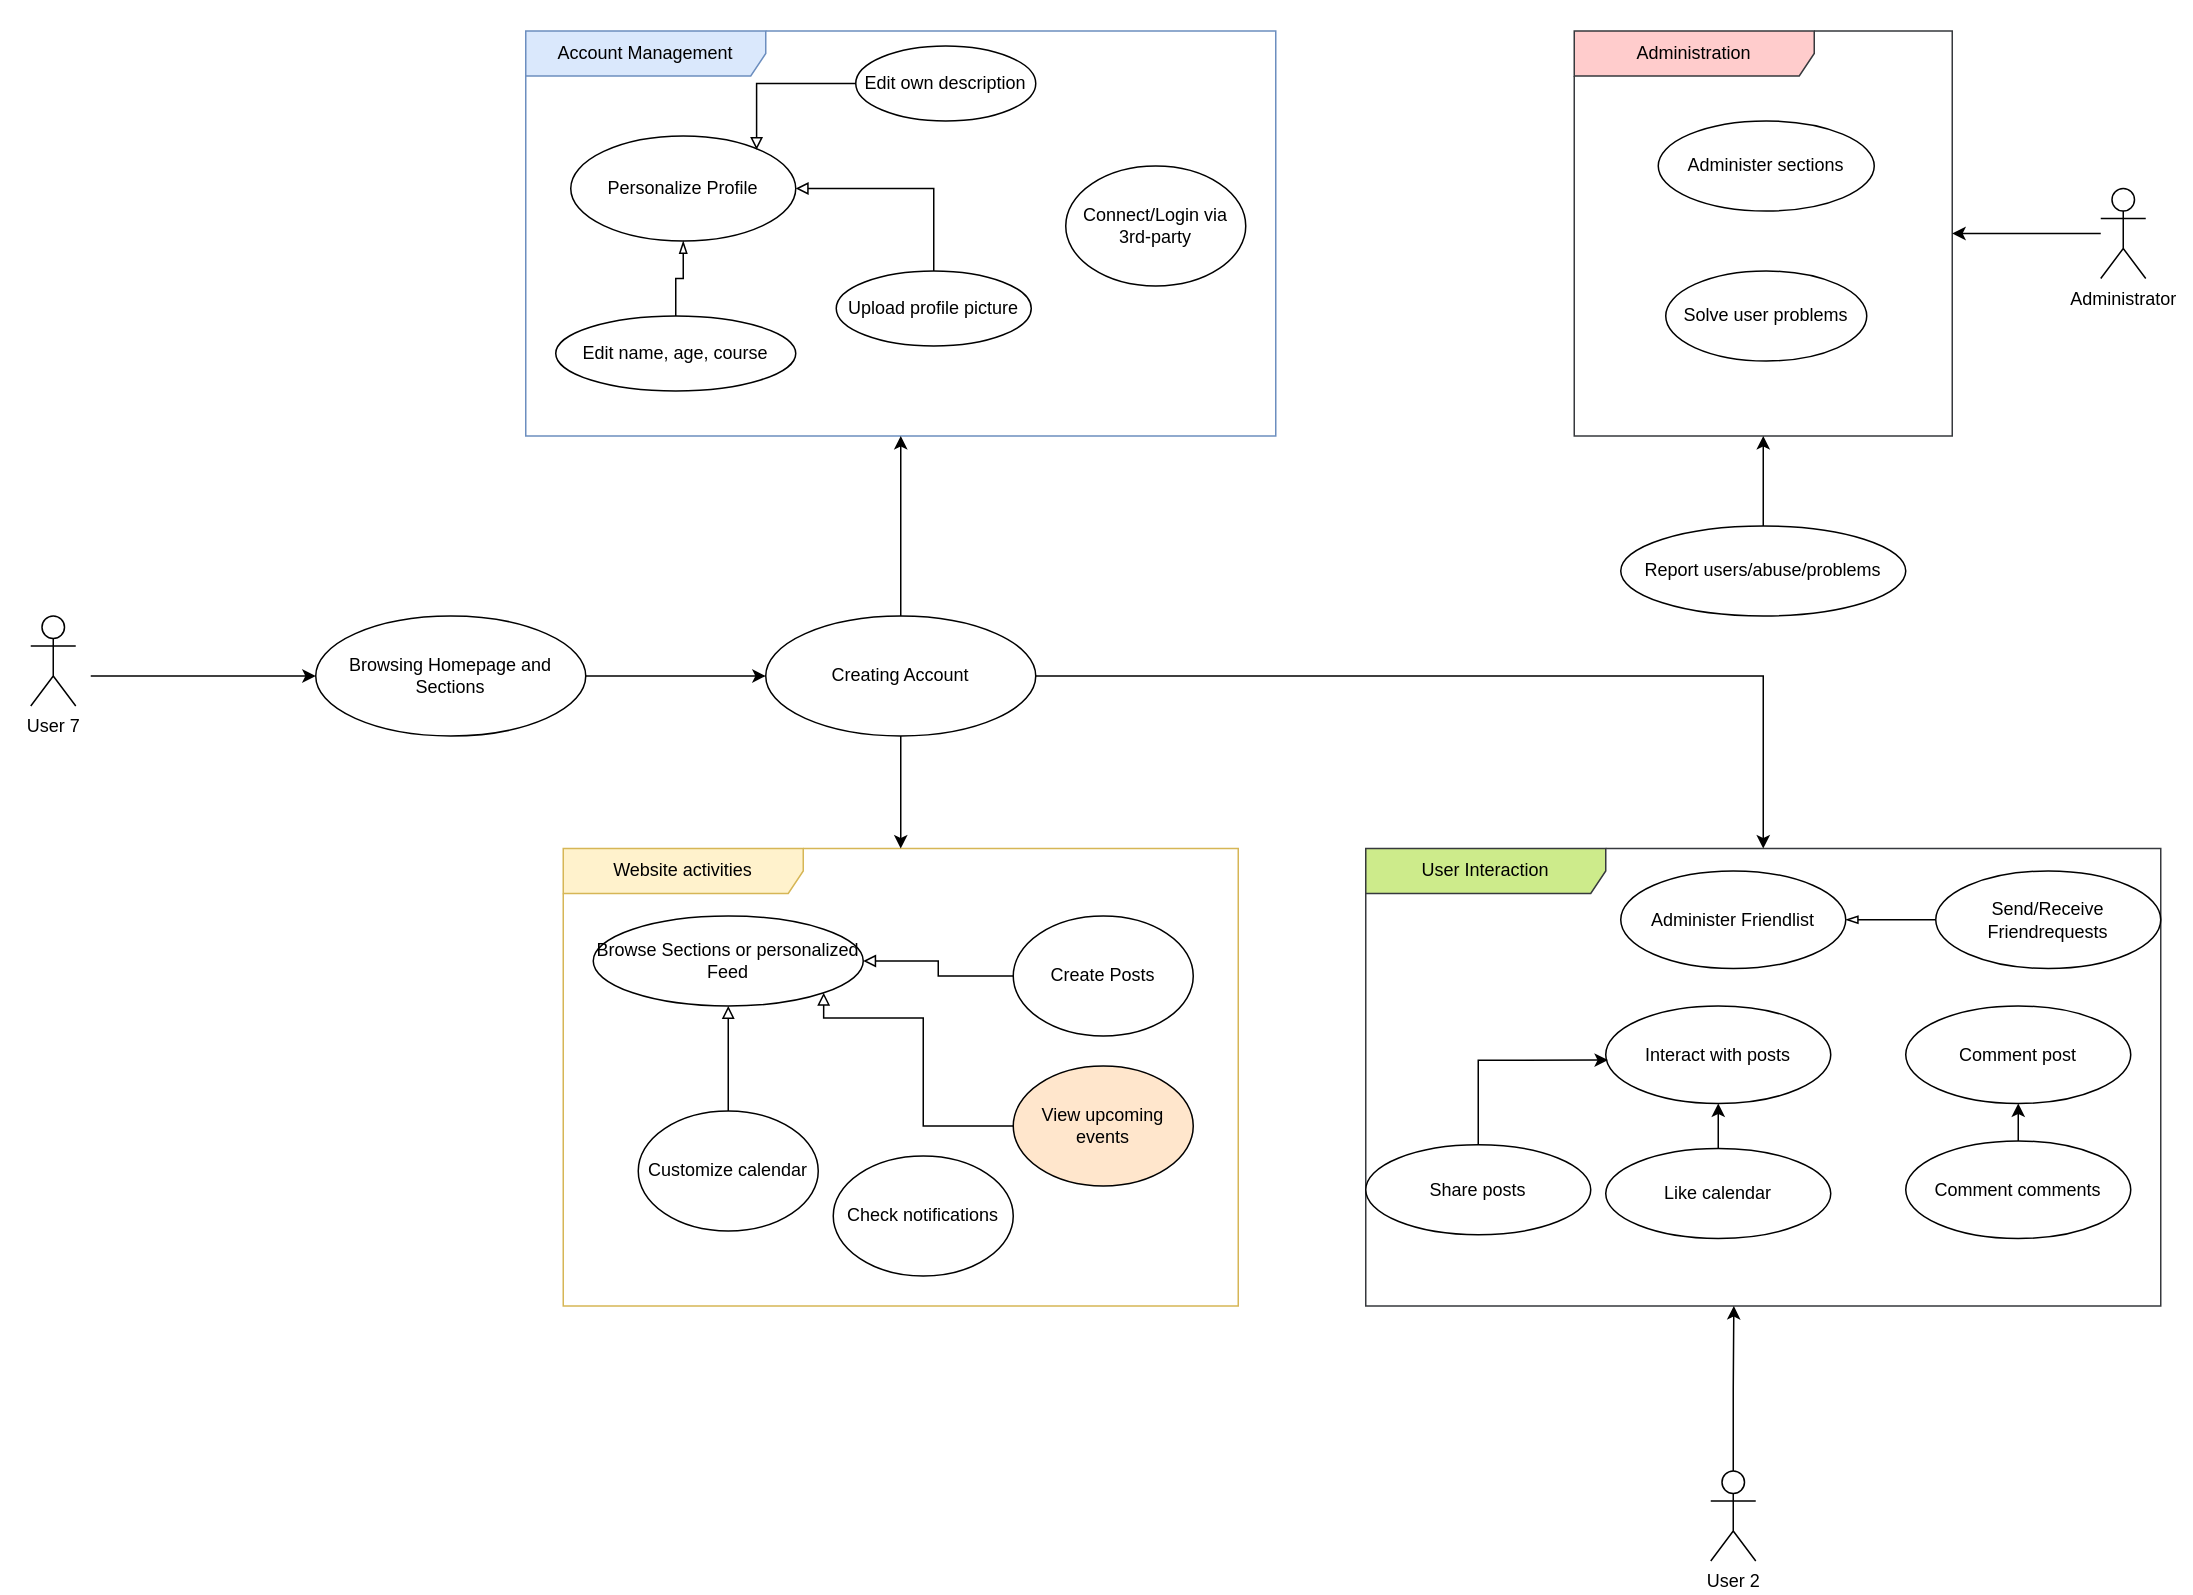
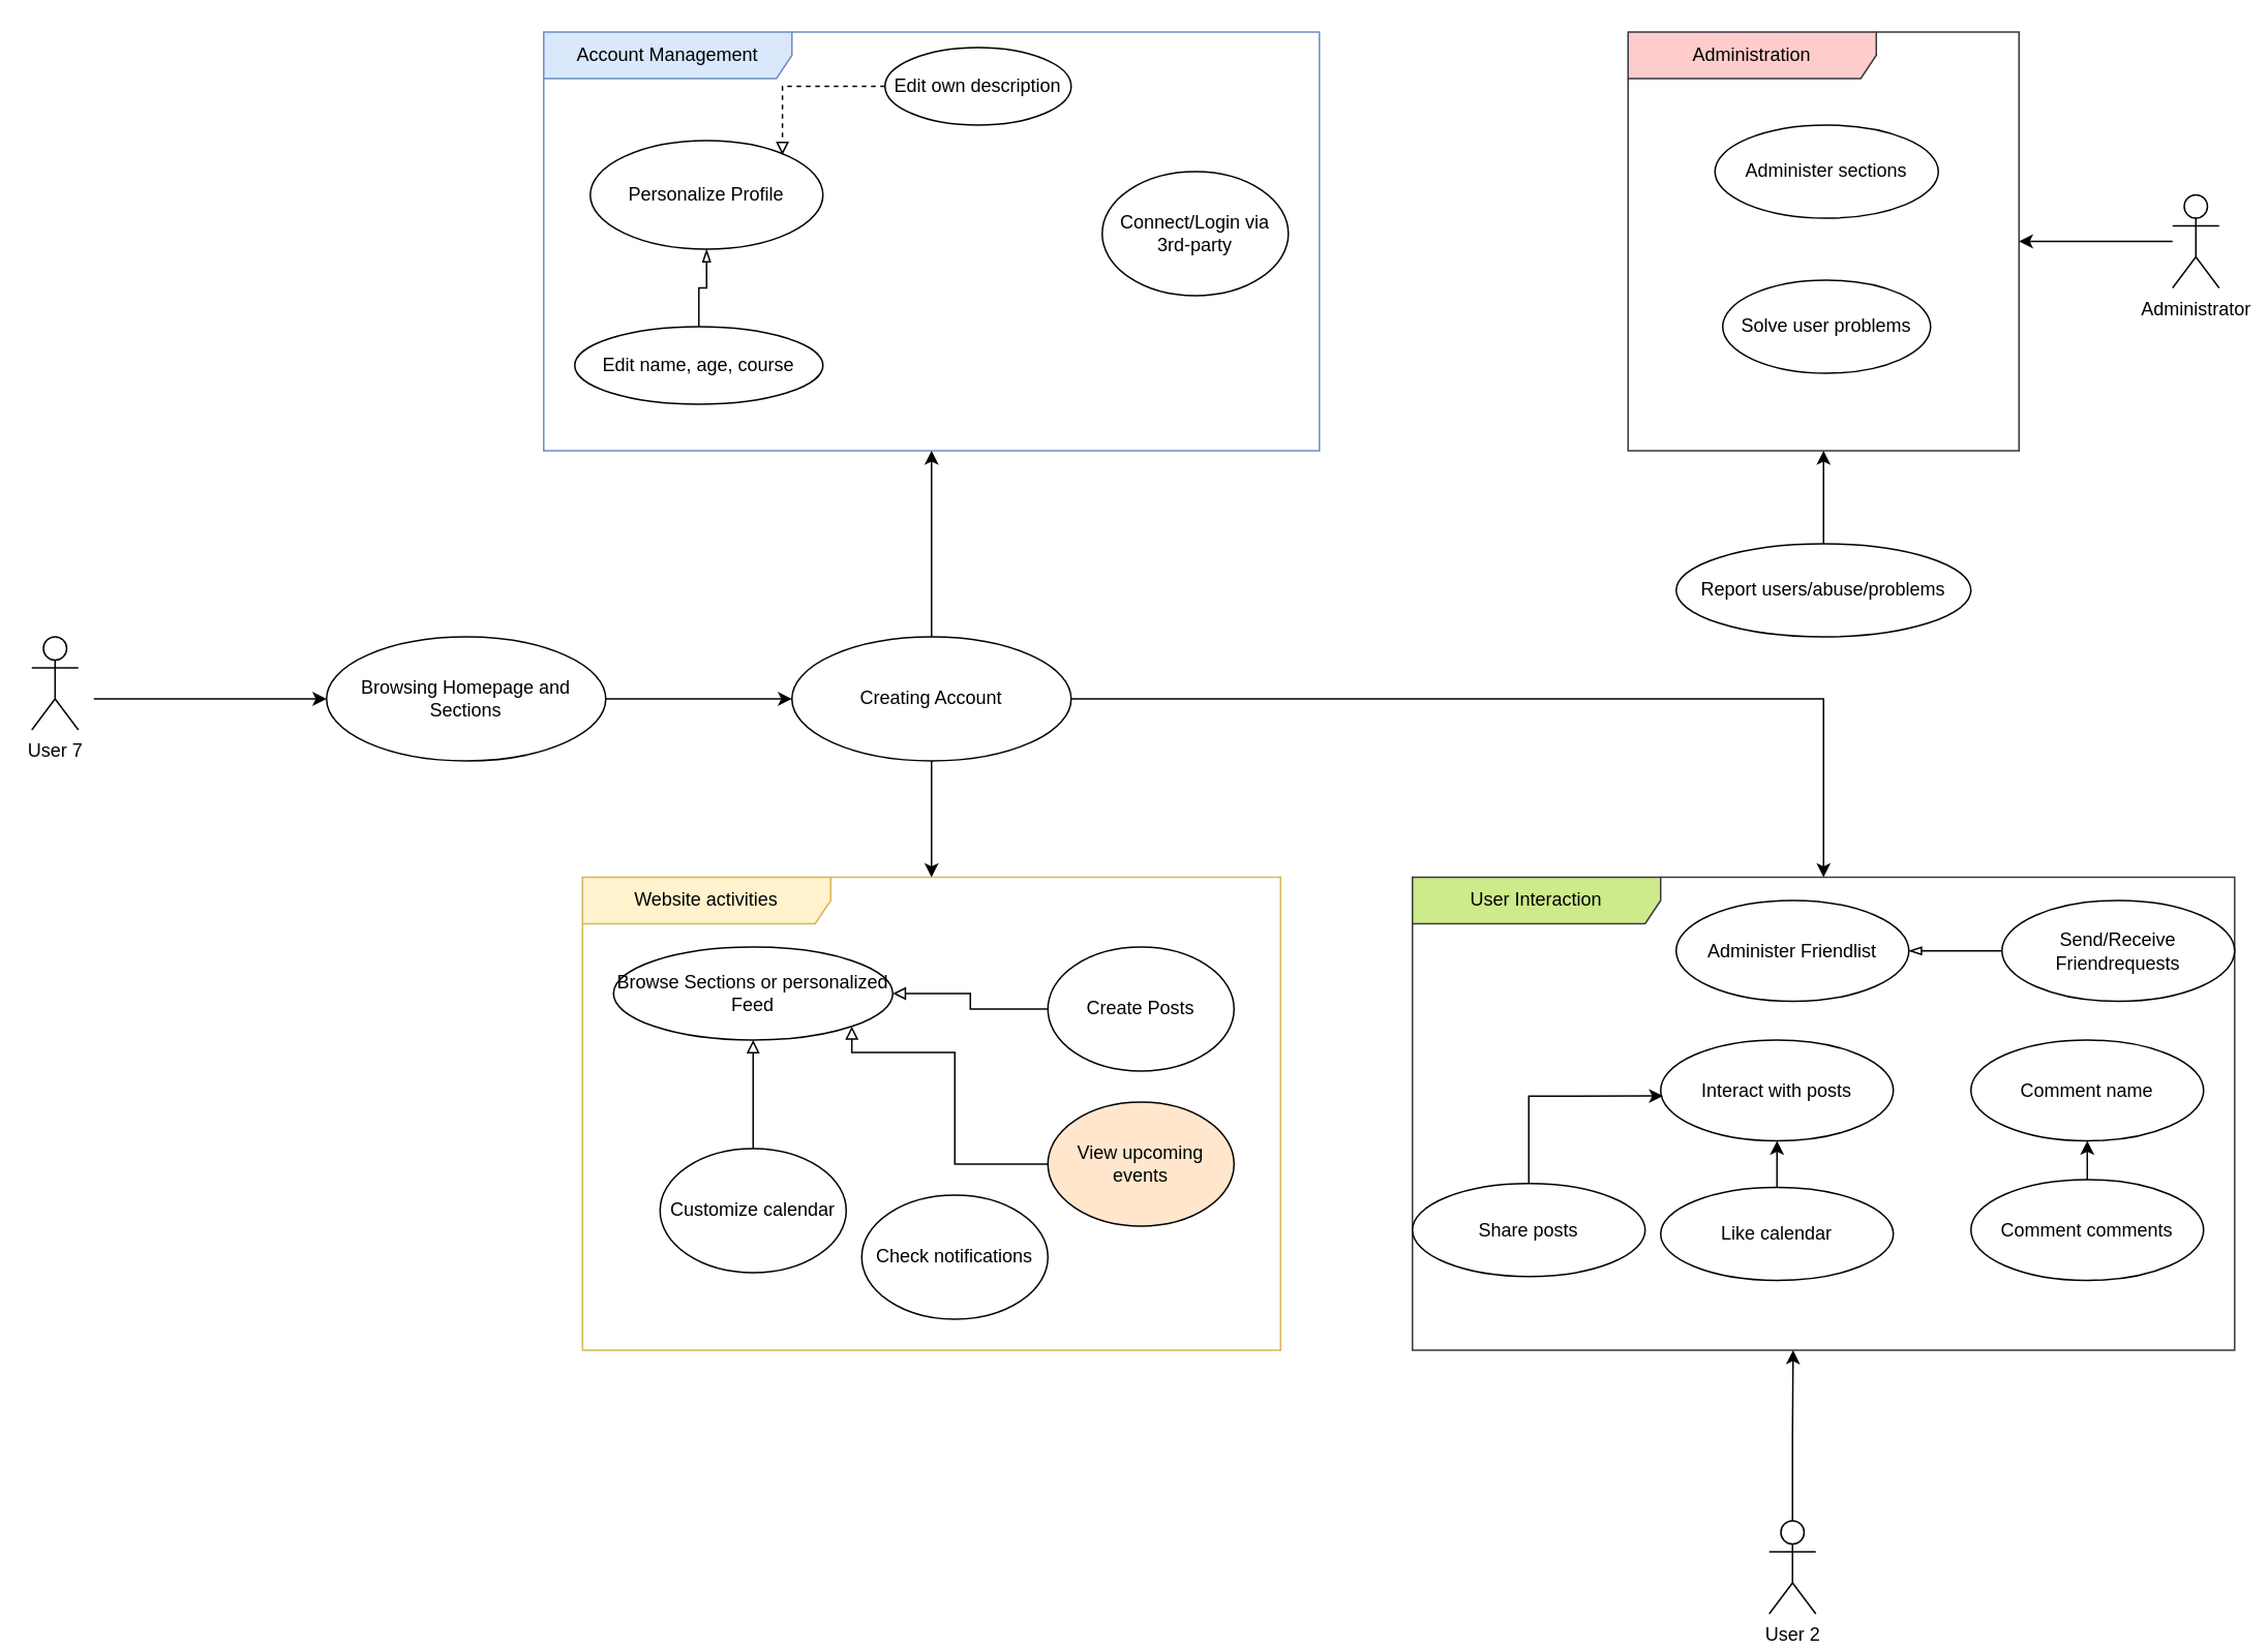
  <mxCell id="0" />
  <mxCell id="1" parent="0" />
  <mxCell id="2" value="Account Management" style="shape=umlFrame;whiteSpace=wrap;html=1;pointerEvents=0;recursiveResize=0;container=1;collapsible=0;width=160;fillColor=#dae8fc;strokeColor=#6c8ebf;" vertex="1" parent="1"><mxGeometry x="350" y="20" width="500" height="270" as="geometry" /></mxCell>
- <mxCell id="3" value="Upload profile picture" style="ellipse;whiteSpace=wrap;html=1;" vertex="1" parent="2"><mxGeometry x="207" y="160" width="130" height="50" as="geometry" /></mxCell>
  <mxCell id="4" value="Edit own description" style="ellipse;whiteSpace=wrap;html=1;" vertex="1" parent="2"><mxGeometry x="220" y="10" width="120" height="50" as="geometry" /></mxCell>
  <mxCell id="5" value="Edit name, age, course" style="ellipse;whiteSpace=wrap;html=1;" vertex="1" parent="2"><mxGeometry x="20" y="190" width="160" height="50" as="geometry" /></mxCell>
  <mxCell id="6" value="Personalize Profile" style="ellipse;whiteSpace=wrap;html=1;" vertex="1" parent="2"><mxGeometry x="30" y="70" width="150" height="70" as="geometry" /></mxCell>
- <mxCell id="7" style="edgeStyle=orthogonalEdgeStyle;rounded=0;orthogonalLoop=1;jettySize=auto;html=1;exitX=0;exitY=0.5;exitDx=0;exitDy=0;entryX=0.826;entryY=0.132;entryDx=0;entryDy=0;entryPerimeter=0;endArrow=block;endFill=0;" edge="1" parent="2" source="4" target="6"><mxGeometry relative="1" as="geometry" /></mxCell>
- <mxCell id="8" style="edgeStyle=orthogonalEdgeStyle;rounded=0;orthogonalLoop=1;jettySize=auto;html=1;exitX=0.5;exitY=0;exitDx=0;exitDy=0;entryX=1;entryY=0.5;entryDx=0;entryDy=0;endArrow=block;endFill=0;" edge="1" parent="2" source="3" target="6"><mxGeometry relative="1" as="geometry" /></mxCell>
+ <mxCell id="7" style="edgeStyle=orthogonalEdgeStyle;rounded=0;orthogonalLoop=1;jettySize=auto;html=1;exitX=0;exitY=0.5;exitDx=0;exitDy=0;entryX=0.826;entryY=0.132;entryDx=0;entryDy=0;entryPerimeter=0;endArrow=block;endFill=0;dashed=1;" edge="1" parent="2" source="4" target="6"><mxGeometry relative="1" as="geometry" /></mxCell>
  <mxCell id="9" style="edgeStyle=orthogonalEdgeStyle;rounded=0;orthogonalLoop=1;jettySize=auto;html=1;exitX=0.5;exitY=0;exitDx=0;exitDy=0;entryX=0.5;entryY=1;entryDx=0;entryDy=0;endArrow=blockThin;endFill=0;" edge="1" parent="2" source="5" target="6"><mxGeometry relative="1" as="geometry" /></mxCell>
  <mxCell id="10" value="Connect/Login via 3rd-party" style="ellipse;whiteSpace=wrap;html=1;" vertex="1" parent="2"><mxGeometry x="360" y="90" width="120" height="80" as="geometry" /></mxCell>
  <mxCell id="11" value="User Interaction" style="shape=umlFrame;whiteSpace=wrap;html=1;pointerEvents=0;recursiveResize=0;container=1;collapsible=0;width=160;fillColor=#cdeb8b;strokeColor=#36393d;" vertex="1" parent="1"><mxGeometry x="910" y="565" width="530" height="305" as="geometry" /></mxCell>
  <mxCell id="12" value="Administer Friendlist" style="ellipse;whiteSpace=wrap;html=1;" vertex="1" parent="11"><mxGeometry x="170" y="15" width="150" height="65" as="geometry" /></mxCell>
  <mxCell id="13" value="" style="edgeStyle=orthogonalEdgeStyle;rounded=0;orthogonalLoop=1;jettySize=auto;html=1;endArrow=blockThin;endFill=0;" edge="1" parent="11" source="14" target="12"><mxGeometry relative="1" as="geometry" /></mxCell>
  <mxCell id="14" value="Send/Receive Friendrequests" style="ellipse;whiteSpace=wrap;html=1;" vertex="1" parent="11"><mxGeometry x="380" y="15" width="150" height="65" as="geometry" /></mxCell>
  <mxCell id="15" value="Interact with posts" style="ellipse;whiteSpace=wrap;html=1;" vertex="1" parent="11"><mxGeometry x="160" y="105" width="150" height="65" as="geometry" /></mxCell>
- <mxCell id="16" value="Comment post" style="ellipse;whiteSpace=wrap;html=1;" vertex="1" parent="11"><mxGeometry x="360" y="105" width="150" height="65" as="geometry" /></mxCell>
+ <mxCell id="16" value="Comment name" style="ellipse;whiteSpace=wrap;html=1;" vertex="1" parent="11"><mxGeometry x="360" y="105" width="150" height="65" as="geometry" /></mxCell>
  <mxCell id="17" style="edgeStyle=orthogonalEdgeStyle;rounded=0;orthogonalLoop=1;jettySize=auto;html=1;" edge="1" parent="11" source="18" target="16"><mxGeometry relative="1" as="geometry" /></mxCell>
  <mxCell id="18" value="Comment comments" style="ellipse;whiteSpace=wrap;html=1;" vertex="1" parent="11"><mxGeometry x="360" y="195" width="150" height="65" as="geometry" /></mxCell>
  <mxCell id="19" style="edgeStyle=orthogonalEdgeStyle;rounded=0;orthogonalLoop=1;jettySize=auto;html=1;exitX=0.5;exitY=0;exitDx=0;exitDy=0;entryX=0.5;entryY=1;entryDx=0;entryDy=0;" edge="1" parent="11" source="20" target="15"><mxGeometry relative="1" as="geometry" /></mxCell>
  <mxCell id="20" value="Like calendar" style="ellipse;whiteSpace=wrap;html=1;" vertex="1" parent="11"><mxGeometry x="160" y="200" width="150" height="60" as="geometry" /></mxCell>
  <mxCell id="21" value="Share posts" style="ellipse;whiteSpace=wrap;html=1;" vertex="1" parent="11"><mxGeometry y="197.5" width="150" height="60" as="geometry" /></mxCell>
  <mxCell id="22" style="edgeStyle=orthogonalEdgeStyle;rounded=0;orthogonalLoop=1;jettySize=auto;html=1;exitX=0.5;exitY=0;exitDx=0;exitDy=0;entryX=0.01;entryY=0.555;entryDx=0;entryDy=0;entryPerimeter=0;" edge="1" parent="11" source="21" target="15"><mxGeometry relative="1" as="geometry"><Array as="points"><mxPoint x="75" y="141" /></Array></mxGeometry></mxCell>
  <mxCell id="23" value="Administration" style="shape=umlFrame;whiteSpace=wrap;html=1;pointerEvents=0;recursiveResize=0;container=1;collapsible=0;width=160;fillColor=#ffcccc;strokeColor=#36393d;" vertex="1" parent="1"><mxGeometry x="1049" y="20" width="252" height="270" as="geometry" /></mxCell>
  <mxCell id="24" value="Administer sections" style="ellipse;whiteSpace=wrap;html=1;" vertex="1" parent="23"><mxGeometry x="56" y="60" width="144" height="60" as="geometry" /></mxCell>
  <mxCell id="25" value="Solve user problems" style="ellipse;whiteSpace=wrap;html=1;" vertex="1" parent="23"><mxGeometry x="61" y="160" width="134" height="60" as="geometry" /></mxCell>
  <mxCell id="26" value="Website activities" style="shape=umlFrame;whiteSpace=wrap;html=1;pointerEvents=0;recursiveResize=0;container=1;collapsible=0;width=160;fillColor=#fff2cc;strokeColor=#d6b656;" vertex="1" parent="1"><mxGeometry x="375" y="565" width="450" height="305" as="geometry" /></mxCell>
  <mxCell id="27" value="Browse Sections or personalized Feed" style="ellipse;whiteSpace=wrap;html=1;" vertex="1" parent="26"><mxGeometry x="20" y="45" width="180" height="60" as="geometry" /></mxCell>
  <mxCell id="28" style="edgeStyle=orthogonalEdgeStyle;rounded=0;orthogonalLoop=1;jettySize=auto;html=1;exitX=0;exitY=0.5;exitDx=0;exitDy=0;entryX=1;entryY=0.5;entryDx=0;entryDy=0;endArrow=block;endFill=0;" edge="1" parent="26" source="29" target="27"><mxGeometry relative="1" as="geometry" /></mxCell>
  <mxCell id="29" value="Create Posts" style="ellipse;whiteSpace=wrap;html=1;" vertex="1" parent="26"><mxGeometry x="300" y="45" width="120" height="80" as="geometry" /></mxCell>
  <mxCell id="30" style="edgeStyle=orthogonalEdgeStyle;rounded=0;orthogonalLoop=1;jettySize=auto;html=1;exitX=0.5;exitY=0;exitDx=0;exitDy=0;entryX=0.5;entryY=1;entryDx=0;entryDy=0;endArrow=block;endFill=0;" edge="1" parent="26" source="31" target="27"><mxGeometry relative="1" as="geometry" /></mxCell>
  <mxCell id="31" value="Customize calendar" style="ellipse;whiteSpace=wrap;html=1;" vertex="1" parent="26"><mxGeometry x="50" y="175" width="120" height="80" as="geometry" /></mxCell>
  <mxCell id="32" style="edgeStyle=orthogonalEdgeStyle;rounded=0;orthogonalLoop=1;jettySize=auto;html=1;exitX=0;exitY=0.5;exitDx=0;exitDy=0;entryX=1;entryY=1;entryDx=0;entryDy=0;endArrow=block;endFill=0;" edge="1" parent="26" source="33" target="27"><mxGeometry relative="1" as="geometry"><Array as="points"><mxPoint x="240" y="185" /><mxPoint x="240" y="113" /></Array></mxGeometry></mxCell>
  <mxCell id="33" value="View upcoming events" style="ellipse;whiteSpace=wrap;html=1;fillColor=#ffe6cc;" vertex="1" parent="26"><mxGeometry x="300" y="145" width="120" height="80" as="geometry" /></mxCell>
  <mxCell id="34" value="Check notifications" style="ellipse;whiteSpace=wrap;html=1;" vertex="1" parent="26"><mxGeometry x="180" y="205" width="120" height="80" as="geometry" /></mxCell>
  <mxCell id="35" value="User 7" style="shape=umlActor;verticalLabelPosition=bottom;verticalAlign=top;html=1;" vertex="1" parent="1"><mxGeometry x="20" y="410" width="30" height="60" as="geometry" /></mxCell>
  <mxCell id="36" style="edgeStyle=orthogonalEdgeStyle;rounded=0;orthogonalLoop=1;jettySize=auto;html=1;exitX=1;exitY=0.5;exitDx=0;exitDy=0;" edge="1" parent="1" source="37" target="41"><mxGeometry relative="1" as="geometry" /></mxCell>
  <mxCell id="37" value="Browsing Homepage and Sections" style="ellipse;whiteSpace=wrap;html=1;" vertex="1" parent="1"><mxGeometry x="210" y="410" width="180" height="80" as="geometry" /></mxCell>
  <mxCell id="38" value="" style="endArrow=classic;html=1;rounded=0;" edge="1" parent="1" target="37"><mxGeometry width="50" height="50" relative="1" as="geometry"><mxPoint x="60" y="450" as="sourcePoint" /><mxPoint x="210" y="450" as="targetPoint" /></mxGeometry></mxCell>
  <mxCell id="39" style="edgeStyle=orthogonalEdgeStyle;rounded=0;orthogonalLoop=1;jettySize=auto;html=1;exitX=0.5;exitY=0;exitDx=0;exitDy=0;" edge="1" parent="1" source="41" target="2"><mxGeometry relative="1" as="geometry" /></mxCell>
  <mxCell id="40" style="edgeStyle=orthogonalEdgeStyle;rounded=0;orthogonalLoop=1;jettySize=auto;html=1;" edge="1" parent="1" source="41" target="11"><mxGeometry relative="1" as="geometry" /></mxCell>
  <mxCell id="41" value="Creating Account" style="ellipse;whiteSpace=wrap;html=1;" vertex="1" parent="1"><mxGeometry x="510" y="410" width="180" height="80" as="geometry" /></mxCell>
  <mxCell id="42" style="edgeStyle=orthogonalEdgeStyle;rounded=0;orthogonalLoop=1;jettySize=auto;html=1;exitX=0.5;exitY=1;exitDx=0;exitDy=0;" edge="1" parent="1" source="41" target="26"><mxGeometry relative="1" as="geometry"><mxPoint x="600" y="560" as="targetPoint" /></mxGeometry></mxCell>
  <mxCell id="43" value="User 2" style="shape=umlActor;verticalLabelPosition=bottom;verticalAlign=top;html=1;" vertex="1" parent="1"><mxGeometry x="1140" y="980" width="30" height="60" as="geometry" /></mxCell>
  <mxCell id="44" style="edgeStyle=orthogonalEdgeStyle;rounded=0;orthogonalLoop=1;jettySize=auto;html=1;entryX=0.463;entryY=1;entryDx=0;entryDy=0;entryPerimeter=0;" edge="1" parent="1" source="43" target="11"><mxGeometry relative="1" as="geometry"><mxPoint x="1100" y="880" as="targetPoint" /></mxGeometry></mxCell>
  <mxCell id="45" style="edgeStyle=orthogonalEdgeStyle;rounded=0;orthogonalLoop=1;jettySize=auto;html=1;" edge="1" parent="1" source="46" target="23"><mxGeometry relative="1" as="geometry" /></mxCell>
  <mxCell id="46" value="Administrator" style="shape=umlActor;verticalLabelPosition=bottom;verticalAlign=top;html=1;" vertex="1" parent="1"><mxGeometry x="1400" y="125" width="30" height="60" as="geometry" /></mxCell>
  <mxCell id="47" style="edgeStyle=orthogonalEdgeStyle;rounded=0;orthogonalLoop=1;jettySize=auto;html=1;exitX=0.5;exitY=0;exitDx=0;exitDy=0;" edge="1" parent="1" source="48" target="23"><mxGeometry relative="1" as="geometry" /></mxCell>
  <mxCell id="48" value="Report users/abuse/problems" style="ellipse;whiteSpace=wrap;html=1;" vertex="1" parent="1"><mxGeometry x="1080" y="350" width="190" height="60" as="geometry" /></mxCell>
